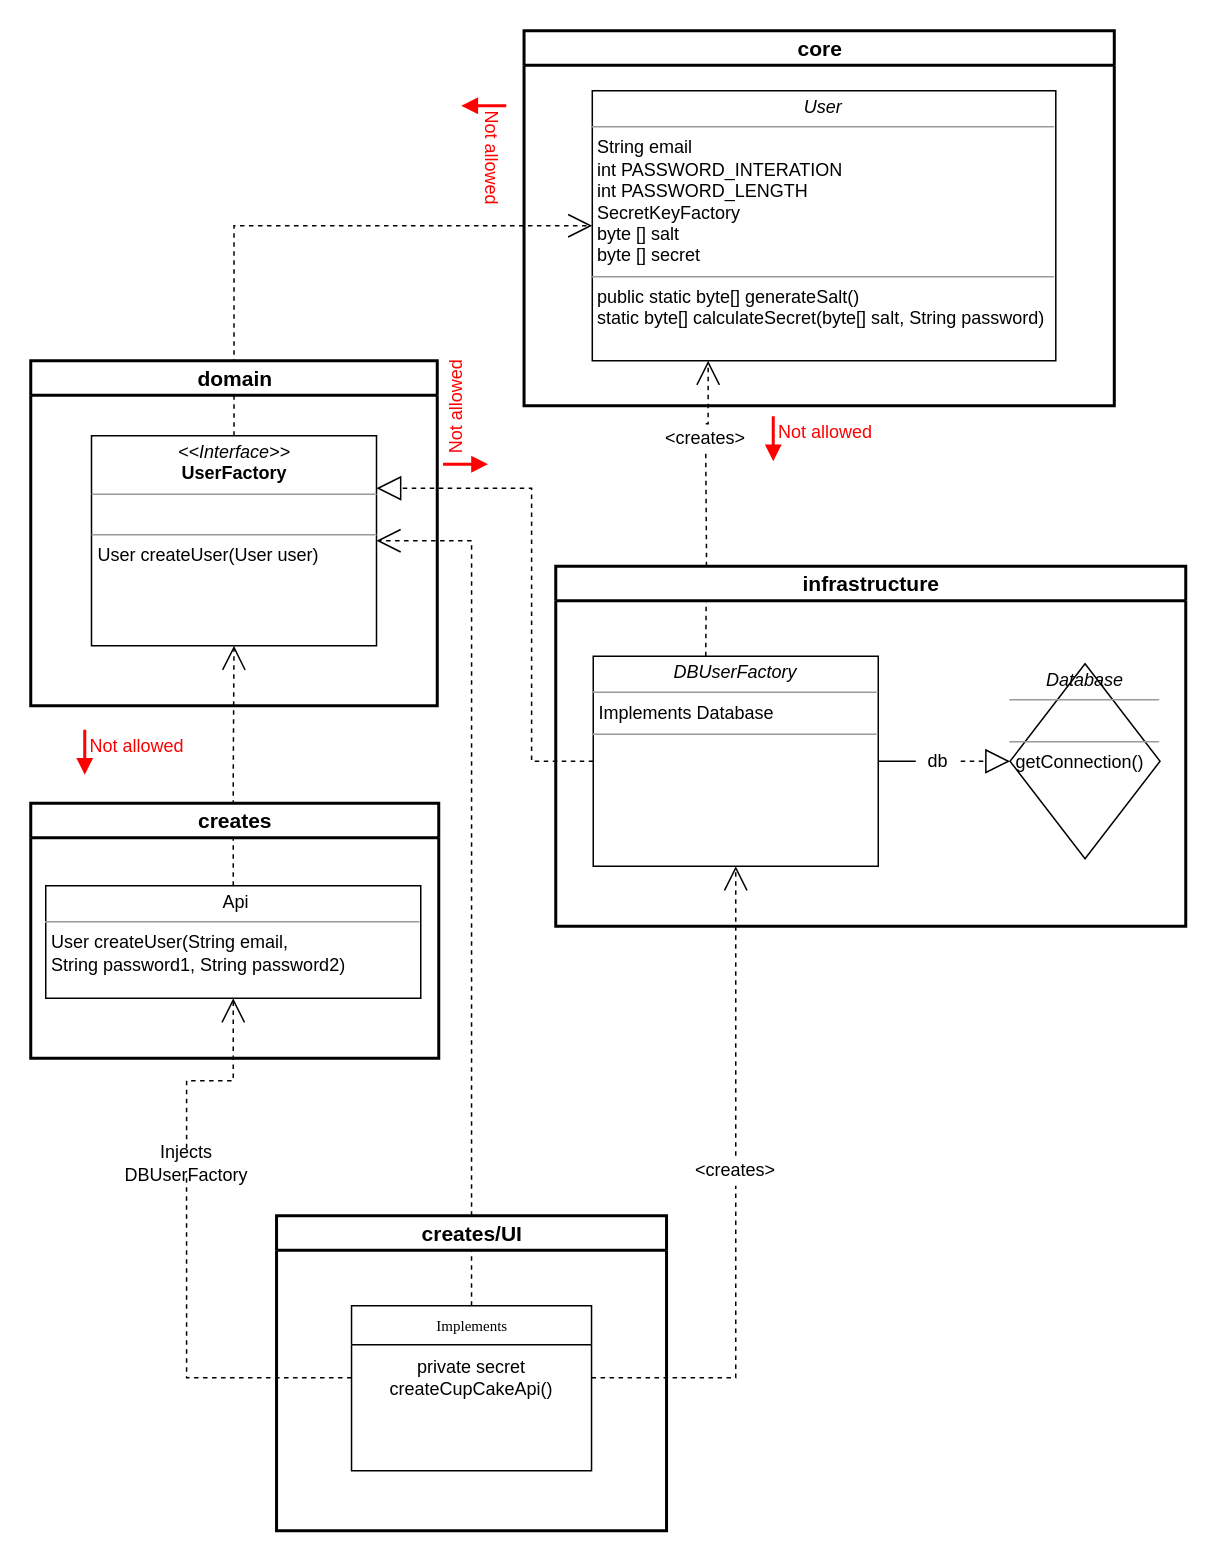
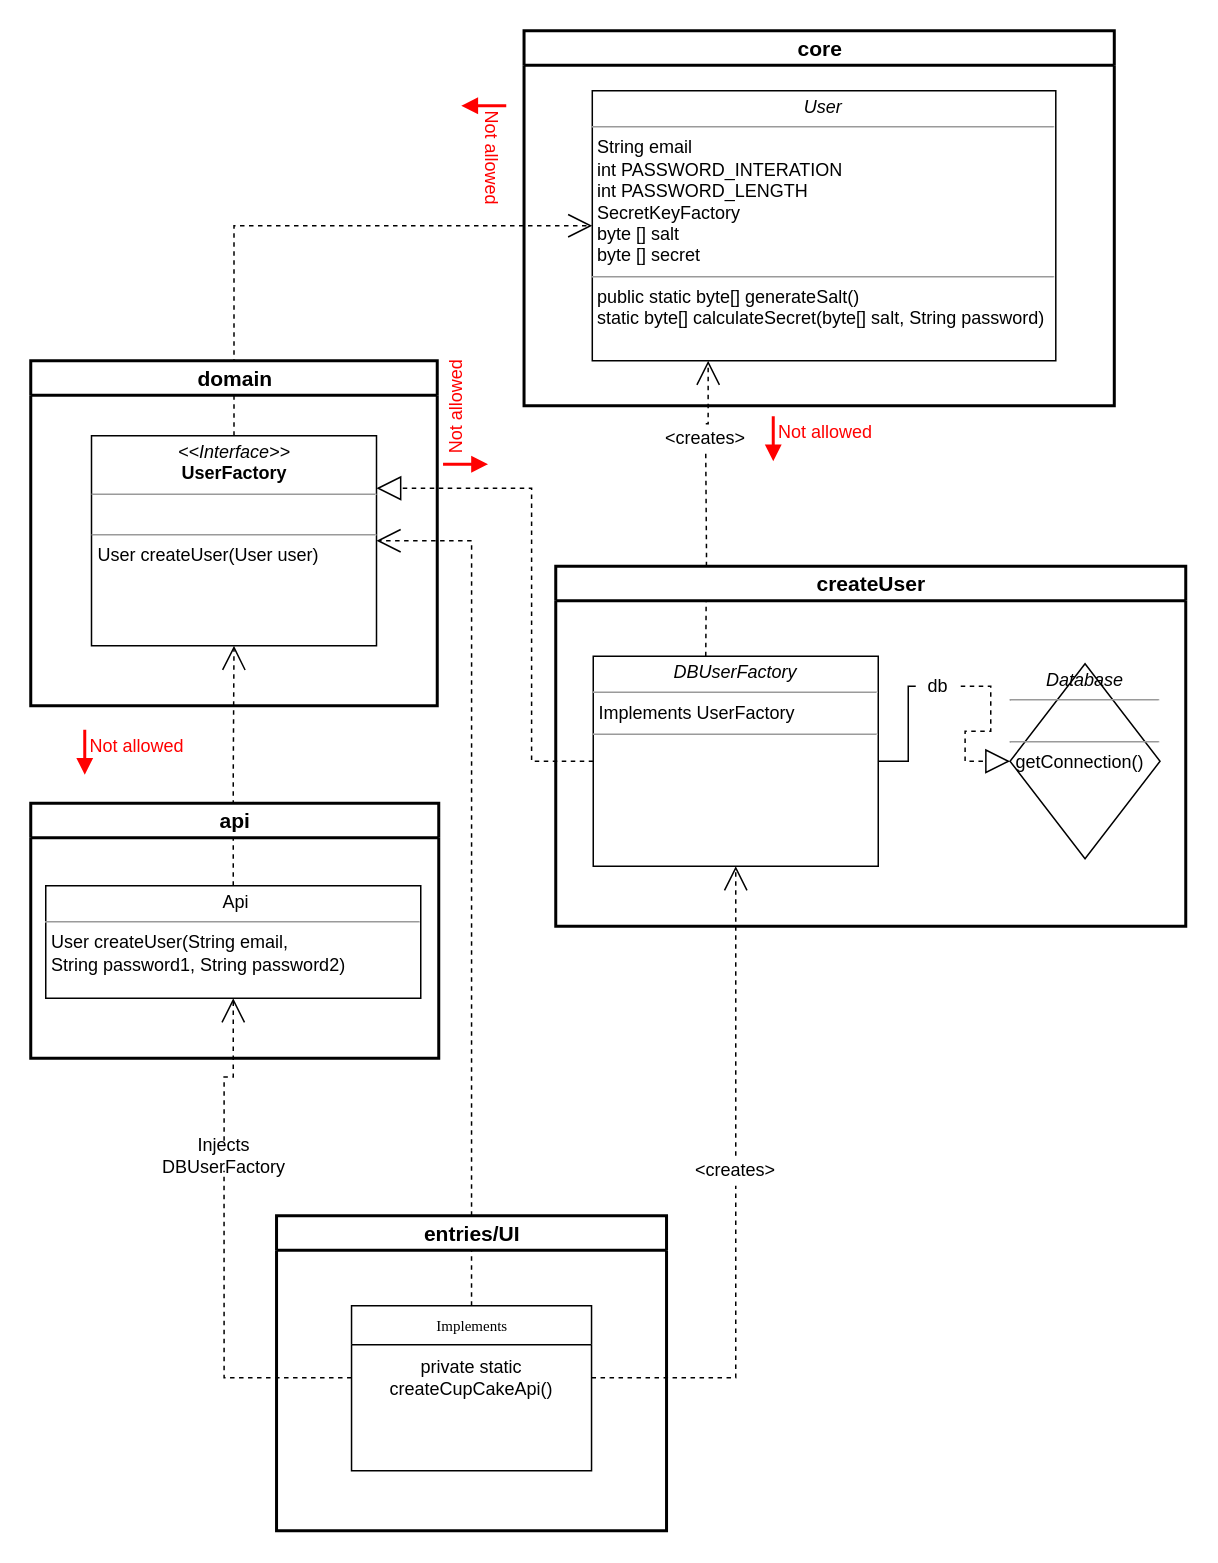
  <mxCell id="0" />
  <mxCell id="1" parent="0" />
  <mxCell id="2" style="edgeStyle=orthogonalEdgeStyle;rounded=0;orthogonalLoop=1;jettySize=auto;html=1;exitX=0.5;exitY=0;exitDx=0;exitDy=0;entryX=0;entryY=0.5;entryDx=0;entryDy=0;dashed=1;endArrow=open;endFill=0;endSize=14;strokeWidth=1;" edge="1" parent="1" source="23" target="25"><mxGeometry relative="1" as="geometry" /></mxCell>
  <mxCell id="3" style="edgeStyle=orthogonalEdgeStyle;rounded=0;orthogonalLoop=1;jettySize=auto;html=1;entryX=1;entryY=0.25;entryDx=0;entryDy=0;dashed=1;endArrow=block;endFill=0;endSize=14;strokeWidth=1;exitX=0;exitY=0.5;exitDx=0;exitDy=0;" edge="1" parent="1" source="7" target="23"><mxGeometry relative="1" as="geometry"><Array as="points"><mxPoint x="353.86" y="507" /><mxPoint x="353.86" y="325" /></Array></mxGeometry></mxCell>
  <mxCell id="4" style="edgeStyle=orthogonalEdgeStyle;rounded=0;orthogonalLoop=1;jettySize=auto;html=1;exitX=1;exitY=0.5;exitDx=0;exitDy=0;entryX=0;entryY=0.5;entryDx=0;entryDy=0;dashed=0;endArrow=none;endFill=0;endSize=14;strokeWidth=1;" edge="1" parent="1" source="7" target="28"><mxGeometry relative="1" as="geometry" /></mxCell>
  <mxCell id="5" style="edgeStyle=orthogonalEdgeStyle;rounded=0;orthogonalLoop=1;jettySize=auto;html=1;entryX=0.25;entryY=1;entryDx=0;entryDy=0;dashed=1;endArrow=open;endFill=0;endSize=14;strokeWidth=1;exitX=0.5;exitY=0;exitDx=0;exitDy=0;" edge="1" parent="1" source="16" target="25"><mxGeometry relative="1" as="geometry" /></mxCell>
  <mxCell id="6" style="edgeStyle=orthogonalEdgeStyle;rounded=0;orthogonalLoop=1;jettySize=auto;html=1;entryX=0.5;entryY=1;entryDx=0;entryDy=0;dashed=1;endArrow=none;endFill=0;endSize=14;strokeWidth=1;" edge="1" parent="1" target="16"><mxGeometry relative="1" as="geometry"><mxPoint x="470" y="437" as="sourcePoint" /></mxGeometry></mxCell>
- <mxCell id="7" value="&lt;p style=&quot;margin: 0px ; margin-top: 4px ; text-align: center&quot;&gt;&lt;i&gt;DBUserFactory&lt;/i&gt;&lt;/p&gt;&lt;hr size=&quot;1&quot;&gt;&lt;p style=&quot;margin: 0px ; margin-left: 4px&quot;&gt;Implements Database&lt;/p&gt;&lt;hr size=&quot;1&quot;&gt;&lt;p style=&quot;margin: 0px ; margin-left: 4px&quot;&gt;&lt;br&gt;&lt;/p&gt;" style="verticalAlign=top;align=left;overflow=fill;fontSize=12;fontFamily=Helvetica;html=1;rounded=0;shadow=0;comic=0;labelBackgroundColor=none;strokeWidth=1" vertex="1" parent="1"><mxGeometry x="395" y="437" width="190" height="140" as="geometry" /></mxCell>
+ <mxCell id="7" value="&lt;p style=&quot;margin: 0px ; margin-top: 4px ; text-align: center&quot;&gt;&lt;i&gt;DBUserFactory&lt;/i&gt;&lt;/p&gt;&lt;hr size=&quot;1&quot;&gt;&lt;p style=&quot;margin: 0px ; margin-left: 4px&quot;&gt;Implements UserFactory&lt;/p&gt;&lt;hr size=&quot;1&quot;&gt;&lt;p style=&quot;margin: 0px ; margin-left: 4px&quot;&gt;&lt;br&gt;&lt;/p&gt;" style="verticalAlign=top;align=left;overflow=fill;fontSize=12;fontFamily=Helvetica;html=1;rounded=0;shadow=0;comic=0;labelBackgroundColor=none;strokeWidth=1" vertex="1" parent="1"><mxGeometry x="395" y="437" width="190" height="140" as="geometry" /></mxCell>
  <mxCell id="8" style="edgeStyle=orthogonalEdgeStyle;rounded=0;orthogonalLoop=1;jettySize=auto;html=1;entryX=1;entryY=0.5;entryDx=0;entryDy=0;dashed=1;endArrow=open;endFill=0;endSize=14;strokeWidth=1;exitX=0.5;exitY=0;exitDx=0;exitDy=0;" edge="1" parent="1" source="18" target="23"><mxGeometry relative="1" as="geometry" /></mxCell>
  <mxCell id="9" style="edgeStyle=orthogonalEdgeStyle;rounded=0;orthogonalLoop=1;jettySize=auto;html=1;entryX=0.5;entryY=1;entryDx=0;entryDy=0;dashed=1;endArrow=open;endFill=0;endSize=14;strokeWidth=1;" edge="1" parent="1" source="10" target="7"><mxGeometry relative="1" as="geometry"><Array as="points"><mxPoint x="490" y="720" /><mxPoint x="490" y="720" /></Array></mxGeometry></mxCell>
  <mxCell id="10" value="&amp;lt;creates&amp;gt;" style="text;html=1;strokeColor=none;fillColor=none;align=center;verticalAlign=middle;whiteSpace=wrap;rounded=0;" vertex="1" parent="1"><mxGeometry x="430" y="770" width="120" height="20" as="geometry" /></mxCell>
  <mxCell id="11" style="edgeStyle=orthogonalEdgeStyle;rounded=0;orthogonalLoop=1;jettySize=auto;html=1;entryX=0.5;entryY=1;entryDx=0;entryDy=0;dashed=1;endArrow=none;endFill=0;endSize=14;strokeWidth=1;" edge="1" parent="1" source="19" target="10"><mxGeometry relative="1" as="geometry"><Array as="points"><mxPoint x="490" y="918" /><mxPoint x="490" y="790" /></Array></mxGeometry></mxCell>
  <mxCell id="12" style="edgeStyle=orthogonalEdgeStyle;rounded=0;orthogonalLoop=1;jettySize=auto;html=1;entryX=0.5;entryY=1;entryDx=0;entryDy=0;dashed=1;endArrow=open;endFill=0;endSize=14;strokeWidth=1;" edge="1" parent="1" source="13" target="21"><mxGeometry relative="1" as="geometry" /></mxCell>
- <mxCell id="13" value="Injects DBUserFactory" style="text;html=1;strokeColor=none;fillColor=none;align=center;verticalAlign=middle;whiteSpace=wrap;rounded=0;" vertex="1" parent="1"><mxGeometry x="63.86" y="765" width="120" height="20" as="geometry" /></mxCell>
+ <mxCell id="13" value="Injects DBUserFactory" style="text;html=1;strokeColor=none;fillColor=none;align=center;verticalAlign=middle;whiteSpace=wrap;rounded=0;" vertex="1" parent="1"><mxGeometry x="88.86" y="760" width="120" height="20" as="geometry" /></mxCell>
  <mxCell id="14" style="edgeStyle=orthogonalEdgeStyle;rounded=0;orthogonalLoop=1;jettySize=auto;html=1;entryX=0.5;entryY=1;entryDx=0;entryDy=0;dashed=1;endArrow=none;endFill=0;endSize=14;strokeWidth=1;" edge="1" parent="1" source="19" target="13"><mxGeometry relative="1" as="geometry" /></mxCell>
  <mxCell id="15" style="edgeStyle=orthogonalEdgeStyle;rounded=0;orthogonalLoop=1;jettySize=auto;html=1;entryX=0.5;entryY=1;entryDx=0;entryDy=0;dashed=1;endArrow=open;endFill=0;endSize=14;strokeWidth=1;" edge="1" parent="1" source="21" target="23"><mxGeometry relative="1" as="geometry" /></mxCell>
  <mxCell id="16" value="&amp;lt;creates&amp;gt;" style="text;html=1;strokeColor=none;fillColor=none;align=center;verticalAlign=middle;whiteSpace=wrap;rounded=0;" vertex="1" parent="1"><mxGeometry x="410" y="282" width="120" height="20" as="geometry" /></mxCell>
- <mxCell id="17" value="creates/UI" style="swimlane;rounded=0;shadow=0;strokeWidth=2;fillColor=#ffffff;fontFamily=Helvetica;fontSize=14;align=center;html=1;strokeColor=#000000;" vertex="1" parent="1"><mxGeometry x="183.86" y="810" width="260" height="210" as="geometry"><mxRectangle x="223" y="900" width="100" height="23" as="alternateBounds" /></mxGeometry></mxCell>
+ <mxCell id="17" value="entries/UI" style="swimlane;rounded=0;shadow=0;strokeWidth=2;fillColor=#ffffff;fontFamily=Helvetica;fontSize=14;align=center;html=1;strokeColor=#000000;" vertex="1" parent="1"><mxGeometry x="183.86" y="810" width="260" height="210" as="geometry"><mxRectangle x="223" y="900" width="100" height="23" as="alternateBounds" /></mxGeometry></mxCell>
  <mxCell id="18" value="Implements" style="swimlane;html=1;fontStyle=0;childLayout=stackLayout;horizontal=1;startSize=26;fillColor=none;horizontalStack=0;resizeParent=1;resizeLast=0;collapsible=1;marginBottom=0;swimlaneFillColor=#ffffff;rounded=0;shadow=0;comic=0;labelBackgroundColor=none;strokeWidth=1;fontFamily=Verdana;fontSize=10;align=center;" vertex="1" parent="17"><mxGeometry x="50" y="60" width="160" height="110" as="geometry" /></mxCell>
- <mxCell id="19" value="private secret createCupCakeApi()" style="text;html=1;strokeColor=none;fillColor=none;align=center;verticalAlign=middle;whiteSpace=wrap;rounded=0;" vertex="1" parent="18"><mxGeometry y="26" width="160" height="44" as="geometry" /></mxCell>
- <mxCell id="20" value="creates" style="swimlane;rounded=0;shadow=0;strokeWidth=2;fillColor=#ffffff;fontFamily=Helvetica;fontSize=14;align=center;html=1;strokeColor=#000000;" vertex="1" parent="1"><mxGeometry x="20" y="535" width="272" height="170" as="geometry"><mxRectangle x="29" y="605" width="60" height="23" as="alternateBounds" /></mxGeometry></mxCell>
+ <mxCell id="19" value="private static createCupCakeApi()" style="text;html=1;strokeColor=none;fillColor=none;align=center;verticalAlign=middle;whiteSpace=wrap;rounded=0;" vertex="1" parent="18"><mxGeometry y="26" width="160" height="44" as="geometry" /></mxCell>
+ <mxCell id="20" value="api" style="swimlane;rounded=0;shadow=0;strokeWidth=2;fillColor=#ffffff;fontFamily=Helvetica;fontSize=14;align=center;html=1;strokeColor=#000000;" vertex="1" parent="1"><mxGeometry x="20" y="535" width="272" height="170" as="geometry"><mxRectangle x="29" y="605" width="60" height="23" as="alternateBounds" /></mxGeometry></mxCell>
  <mxCell id="21" value="&lt;p style=&quot;margin: 0px ; margin-top: 4px ; text-align: center&quot;&gt;&lt;/p&gt;&lt;p style=&quot;text-align: center ; margin: 0px 0px 0px 4px&quot;&gt;Api&lt;/p&gt;&lt;hr size=&quot;1&quot;&gt;&lt;p style=&quot;margin: 0px ; margin-left: 4px&quot;&gt;User createUser(String email,&amp;nbsp;&lt;/p&gt;&lt;p style=&quot;margin: 0px ; margin-left: 4px&quot;&gt;String password1, String password2)&lt;/p&gt;" style="verticalAlign=top;align=left;overflow=fill;fontSize=12;fontFamily=Helvetica;html=1;rounded=0;shadow=0;comic=0;labelBackgroundColor=none;strokeWidth=1" vertex="1" parent="20"><mxGeometry x="10" y="55" width="250" height="75" as="geometry" /></mxCell>
  <mxCell id="22" value="domain" style="swimlane;rounded=0;shadow=0;strokeWidth=2;fillColor=#ffffff;fontFamily=Helvetica;fontSize=14;align=center;html=1;strokeColor=#000000;" vertex="1" parent="1"><mxGeometry x="20" y="240" width="271" height="230" as="geometry"><mxRectangle x="29" y="320" width="80" height="23" as="alternateBounds" /></mxGeometry></mxCell>
  <mxCell id="23" value="&lt;p style=&quot;margin: 0px ; margin-top: 4px ; text-align: center&quot;&gt;&lt;i&gt;&amp;lt;&amp;lt;Interface&amp;gt;&amp;gt;&lt;/i&gt;&lt;br&gt;&lt;b&gt;UserFactory&lt;/b&gt;&lt;/p&gt;&lt;hr size=&quot;1&quot;&gt;&lt;p style=&quot;margin: 0px ; margin-left: 4px&quot;&gt;&lt;br&gt;&lt;/p&gt;&lt;hr size=&quot;1&quot;&gt;&lt;p style=&quot;margin: 0px ; margin-left: 4px&quot;&gt;User createUser(User user)&lt;/p&gt;" style="verticalAlign=top;align=left;overflow=fill;fontSize=12;fontFamily=Helvetica;html=1;rounded=0;shadow=0;comic=0;labelBackgroundColor=none;strokeWidth=1" parent="22" vertex="1"><mxGeometry x="40.5" y="50" width="190" height="140" as="geometry" /></mxCell>
  <mxCell id="24" value="core" style="swimlane;rounded=0;shadow=0;strokeWidth=2;fillColor=#ffffff;fontFamily=Helvetica;fontSize=14;align=center;html=1;strokeColor=#000000;" vertex="1" parent="1"><mxGeometry x="348.86" y="20" width="393.5" height="250" as="geometry" /></mxCell>
  <mxCell id="25" value="&lt;p style=&quot;margin: 0px ; margin-top: 4px ; text-align: center&quot;&gt;&lt;i&gt;User&lt;/i&gt;&lt;/p&gt;&lt;hr size=&quot;1&quot;&gt;&lt;p style=&quot;margin: 0px ; margin-left: 4px&quot;&gt;String email&lt;/p&gt;&lt;p style=&quot;margin: 0px ; margin-left: 4px&quot;&gt;int PASSWORD_INTERATION&lt;/p&gt;&lt;p style=&quot;margin: 0px ; margin-left: 4px&quot;&gt;int PASSWORD_LENGTH&lt;/p&gt;&lt;p style=&quot;margin: 0px ; margin-left: 4px&quot;&gt;SecretKeyFactory&lt;/p&gt;&lt;p style=&quot;margin: 0px ; margin-left: 4px&quot;&gt;byte [] salt&lt;/p&gt;&lt;p style=&quot;margin: 0px ; margin-left: 4px&quot;&gt;byte [] secret&lt;/p&gt;&lt;hr size=&quot;1&quot;&gt;&lt;p style=&quot;margin: 0px ; margin-left: 4px&quot;&gt;public static byte[] generateSalt()&lt;/p&gt;&lt;p style=&quot;margin: 0px ; margin-left: 4px&quot;&gt;static byte[] calculateSecret(byte[] salt, String password)&lt;/p&gt;" style="verticalAlign=top;align=left;overflow=fill;fontSize=12;fontFamily=Helvetica;html=1;rounded=0;shadow=0;comic=0;labelBackgroundColor=none;strokeWidth=1" vertex="1" parent="24"><mxGeometry x="45.5" y="40" width="309" height="180" as="geometry" /></mxCell>
- <mxCell id="26" value="infrastructure" style="swimlane;rounded=0;shadow=0;strokeWidth=2;fillColor=#ffffff;fontFamily=Helvetica;fontSize=14;align=center;html=1;strokeColor=#000000;" vertex="1" parent="1"><mxGeometry x="370" y="377" width="420" height="240" as="geometry" /></mxCell>
+ <mxCell id="26" value="createUser" style="swimlane;rounded=0;shadow=0;strokeWidth=2;fillColor=#ffffff;fontFamily=Helvetica;fontSize=14;align=center;html=1;strokeColor=#000000;" vertex="1" parent="1"><mxGeometry x="370" y="377" width="420" height="240" as="geometry" /></mxCell>
  <mxCell id="27" value="&lt;p style=&quot;margin: 0px ; margin-top: 4px ; text-align: center&quot;&gt;&lt;i&gt;Database&lt;/i&gt;&lt;/p&gt;&lt;hr size=&quot;1&quot;&gt;&lt;p style=&quot;margin: 0px ; margin-left: 4px&quot;&gt;&lt;br&gt;&lt;/p&gt;&lt;hr size=&quot;1&quot;&gt;&lt;p style=&quot;margin: 0px ; margin-left: 4px&quot;&gt;getConnection()&lt;/p&gt;" style="rhombus;verticalAlign=top;align=left;overflow=fill;fontSize=12;fontFamily=Helvetica;html=1;shadow=0;comic=0;labelBackgroundColor=none;strokeWidth=1;" vertex="1" parent="26"><mxGeometry x="302.86" y="65" width="100" height="130" as="geometry" /></mxCell>
- <mxCell id="28" value="db" style="text;html=1;strokeColor=none;fillColor=none;align=center;verticalAlign=middle;whiteSpace=wrap;rounded=0;" vertex="1" parent="26"><mxGeometry x="240" y="120" width="30" height="20" as="geometry" /></mxCell>
+ <mxCell id="28" value="db" style="text;html=1;strokeColor=none;fillColor=none;align=center;verticalAlign=middle;whiteSpace=wrap;rounded=0;" vertex="1" parent="26"><mxGeometry x="240" y="70" width="30" height="20" as="geometry" /></mxCell>
  <mxCell id="29" style="edgeStyle=orthogonalEdgeStyle;rounded=0;orthogonalLoop=1;jettySize=auto;html=1;entryX=0;entryY=0.5;entryDx=0;entryDy=0;dashed=1;endArrow=block;endFill=0;endSize=14;strokeWidth=1;exitX=1;exitY=0.5;exitDx=0;exitDy=0;" edge="1" parent="26" source="28" target="27"><mxGeometry relative="1" as="geometry" /></mxCell>
  <mxCell id="30" value="" style="endArrow=block;html=1;strokeWidth=2;strokeColor=#FF0000;endFill=1;" edge="1" parent="1"><mxGeometry width="50" height="50" relative="1" as="geometry"><mxPoint x="515" y="277" as="sourcePoint" /><mxPoint x="515" y="307" as="targetPoint" /></mxGeometry></mxCell>
  <mxCell id="31" value="&lt;font color=&quot;#ff0000&quot;&gt;Not allowed&lt;/font&gt;" style="text;html=1;strokeColor=none;fillColor=none;align=center;verticalAlign=middle;whiteSpace=wrap;rounded=0;" vertex="1" parent="1"><mxGeometry x="515" y="278" width="70" height="20" as="geometry" /></mxCell>
  <mxCell id="32" value="" style="endArrow=block;html=1;strokeWidth=2;strokeColor=#FF0000;endFill=1;" edge="1" parent="1"><mxGeometry width="50" height="50" relative="1" as="geometry"><mxPoint x="56" y="486" as="sourcePoint" /><mxPoint x="56" y="516" as="targetPoint" /></mxGeometry></mxCell>
  <mxCell id="33" value="&lt;font color=&quot;#ff0000&quot;&gt;Not allowed&lt;/font&gt;" style="text;html=1;strokeColor=none;fillColor=none;align=center;verticalAlign=middle;whiteSpace=wrap;rounded=0;" vertex="1" parent="1"><mxGeometry x="56" y="487" width="70" height="20" as="geometry" /></mxCell>
  <mxCell id="34" value="" style="endArrow=block;html=1;strokeWidth=2;strokeColor=#FF0000;endFill=1;" edge="1" parent="1"><mxGeometry width="50" height="50" relative="1" as="geometry"><mxPoint x="294.86" y="309" as="sourcePoint" /><mxPoint x="324.86" y="309" as="targetPoint" /></mxGeometry></mxCell>
  <mxCell id="35" value="&lt;font color=&quot;#ff0000&quot;&gt;Not allowed&lt;/font&gt;" style="text;html=1;strokeColor=none;fillColor=none;align=center;verticalAlign=middle;whiteSpace=wrap;rounded=0;rotation=-90;" vertex="1" parent="1"><mxGeometry x="268.86" y="261" width="70" height="20" as="geometry" /></mxCell>
  <mxCell id="36" value="" style="endArrow=block;html=1;strokeWidth=2;strokeColor=#FF0000;endFill=1;" edge="1" parent="1"><mxGeometry width="50" height="50" relative="1" as="geometry"><mxPoint x="337" y="70" as="sourcePoint" /><mxPoint x="307" y="70" as="targetPoint" /></mxGeometry></mxCell>
  <mxCell id="37" value="&lt;font color=&quot;#ff0000&quot;&gt;Not allowed&lt;/font&gt;" style="text;html=1;strokeColor=none;fillColor=none;align=center;verticalAlign=middle;whiteSpace=wrap;rounded=0;rotation=90;" vertex="1" parent="1"><mxGeometry x="292" y="95" width="70" height="20" as="geometry" /></mxCell>
